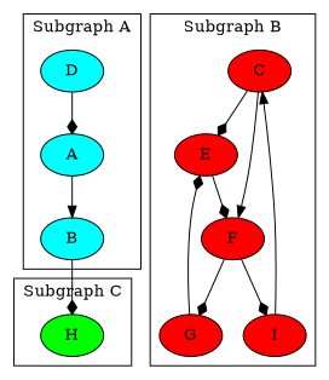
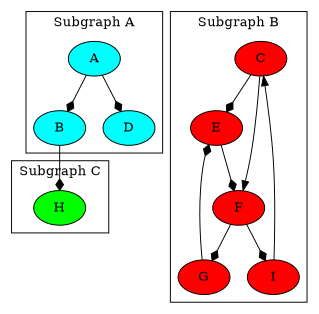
  digraph {
    rankdir=TB
    node [fillcolor=red style=filled]
    edge [arrowhead=diamond]
    A [fillcolor=cyan]
    B [fillcolor=cyan]
    D [fillcolor=cyan]
    C
    E
    F
    G
    I
    H [fillcolor=green]
    subgraph cluster_1 {
      label="Subgraph A"
      A
      B
      D
    }
    subgraph cluster_2 {
      label="Subgraph B"
      C
      E
      F
      G
      I
    }
    subgraph cluster_3 {
      label="Subgraph C"
      H
    }
-   A -> B [arrowhead=normal]
+   A -> B
    B -> H
-   D -> A
+   A -> D
    C -> E
    C -> F [arrowhead=normal]
    E -> F
    F -> G
    F -> I
    G -> E
    I -> C [arrowhead=normal]
  }
